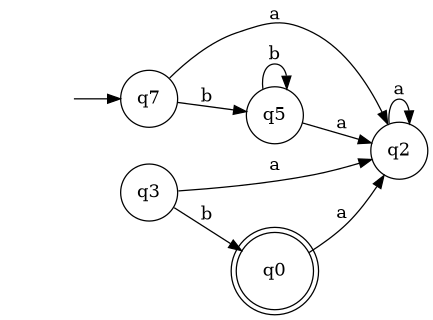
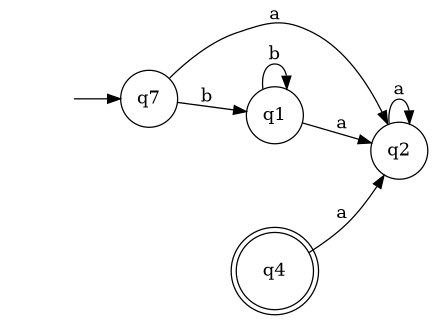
  digraph {
    rankdir=LR
    node [shape=circle]
    "" [shape=none]
    n2 [label=q7]
    q2
-   q1 [label=q5]
-   q4 [shape=doublecircle label=q0]
-   q3
+   q1
+   q4 [shape=doublecircle]
    "" -> n2
    n2 -> q2 [label=a]
    n2 -> q1 [label=b]
    q2 -> q2 [label=a]
    q1 -> q2 [label=a]
    q1 -> q1 [label=b]
    q4 -> q2 [label=a]
-   q3 -> q2 [label=a]
-   q3 -> q4 [label=b]
  }
